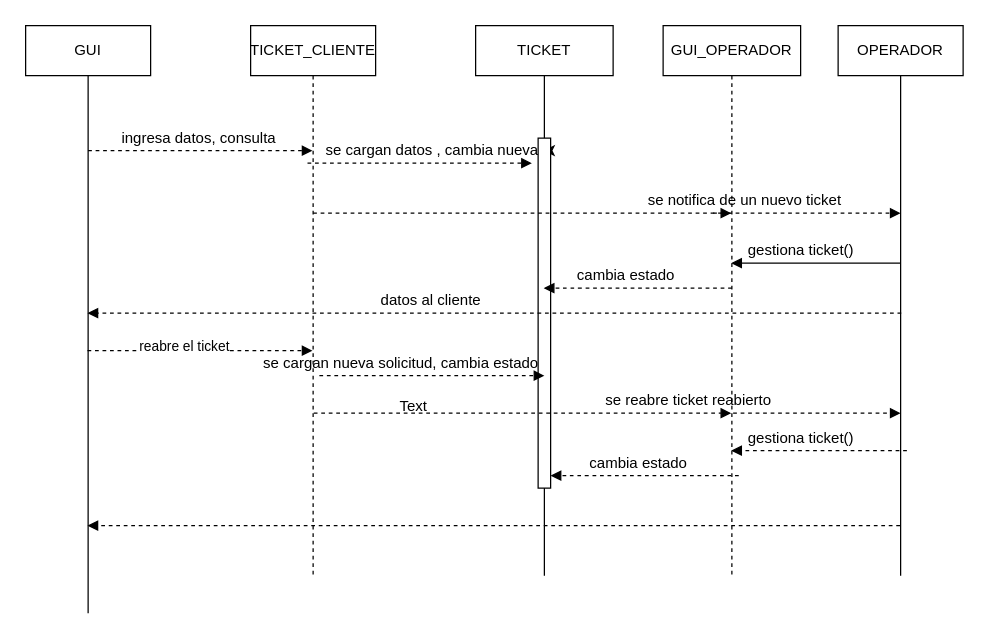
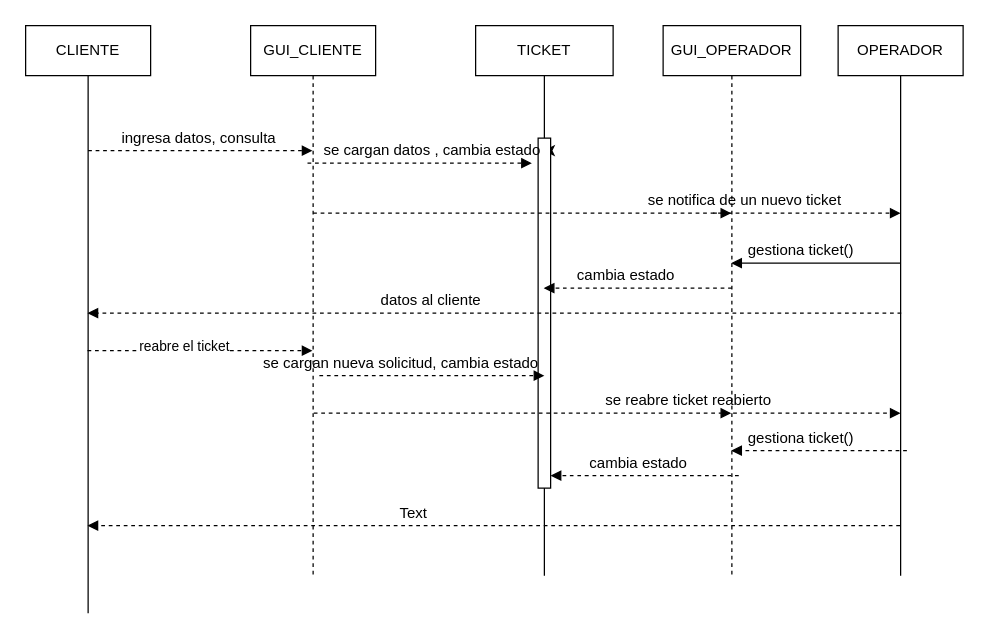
  <mxCell id="0" />
  <mxCell id="1" parent="0" />
- <mxCell id="2" value="TICKET_CLIENTE" style="shape=umlLifeline;perimeter=lifelinePerimeter;whiteSpace=wrap;html=1;container=1;collapsible=0;recursiveResize=0;outlineConnect=0;" vertex="1" parent="1"><mxGeometry x="200" y="20" width="100" height="440" as="geometry" /></mxCell>
- <mxCell id="3" value="GUI" style="shape=umlLifeline;perimeter=lifelinePerimeter;whiteSpace=wrap;html=1;container=1;collapsible=0;recursiveResize=0;outlineConnect=0;lifelineDashed=0;" vertex="1" parent="1"><mxGeometry x="20" y="20" width="100" height="470" as="geometry" /></mxCell>
+ <mxCell id="2" value="GUI_CLIENTE" style="shape=umlLifeline;perimeter=lifelinePerimeter;whiteSpace=wrap;html=1;container=1;collapsible=0;recursiveResize=0;outlineConnect=0;" vertex="1" parent="1"><mxGeometry x="200" y="20" width="100" height="440" as="geometry" /></mxCell>
+ <mxCell id="3" value="CLIENTE" style="shape=umlLifeline;perimeter=lifelinePerimeter;whiteSpace=wrap;html=1;container=1;collapsible=0;recursiveResize=0;outlineConnect=0;lifelineDashed=0;" vertex="1" parent="1"><mxGeometry x="20" y="20" width="100" height="470" as="geometry" /></mxCell>
  <mxCell id="4" value="TICKET" style="shape=umlLifeline;perimeter=lifelinePerimeter;whiteSpace=wrap;html=1;container=1;collapsible=0;recursiveResize=0;outlineConnect=0;lifelineDashed=0;" vertex="1" parent="1"><mxGeometry x="380" y="20" width="110" height="440" as="geometry" /></mxCell>
  <mxCell id="5" style="edgeStyle=none;html=1;startArrow=none;" edge="1" parent="4" source="8" target="4"><mxGeometry relative="1" as="geometry" /></mxCell>
  <mxCell id="6" value="" style="rounded=0;dashed=0;" vertex="1" parent="4"><mxGeometry x="50" y="90" width="10" height="280" as="geometry" /></mxCell>
  <mxCell id="7" value="" style="html=1;verticalAlign=bottom;labelBackgroundColor=none;endArrow=block;endFill=1;dashed=1;" edge="1" parent="4"><mxGeometry width="160" relative="1" as="geometry"><mxPoint x="-134.5" y="110" as="sourcePoint" /><mxPoint x="45" y="110" as="targetPoint" /></mxGeometry></mxCell>
- <mxCell id="8" value="se cargan datos , cambia nueva" style="text;html=1;align=center;verticalAlign=middle;resizable=0;points=[];autosize=1;strokeColor=none;fillColor=none;" vertex="1" parent="4"><mxGeometry x="-130" y="90" width="190" height="20" as="geometry" /></mxCell>
+ <mxCell id="8" value="se cargan datos , cambia estado" style="text;html=1;align=center;verticalAlign=middle;resizable=0;points=[];autosize=1;strokeColor=none;fillColor=none;" vertex="1" parent="4"><mxGeometry x="-130" y="90" width="190" height="20" as="geometry" /></mxCell>
  <mxCell id="9" value="" style="html=1;verticalAlign=bottom;labelBackgroundColor=none;endArrow=block;endFill=1;dashed=1;" edge="1" parent="4"><mxGeometry width="160" relative="1" as="geometry"><mxPoint x="-125" y="280" as="sourcePoint" /><mxPoint x="55" y="280" as="targetPoint" /><Array as="points" /></mxGeometry></mxCell>
  <mxCell id="10" value="" style="html=1;verticalAlign=bottom;labelBackgroundColor=none;endArrow=block;endFill=1;dashed=1;" edge="1" parent="4" target="11"><mxGeometry width="160" relative="1" as="geometry"><mxPoint x="-129.5" y="310" as="sourcePoint" /><mxPoint x="50" y="310" as="targetPoint" /></mxGeometry></mxCell>
  <mxCell id="11" value="GUI_OPERADOR" style="shape=umlLifeline;perimeter=lifelinePerimeter;whiteSpace=wrap;html=1;container=1;collapsible=0;recursiveResize=0;outlineConnect=0;" vertex="1" parent="1"><mxGeometry x="530" y="20" width="110" height="440" as="geometry" /></mxCell>
  <mxCell id="12" value="se notifica de un nuevo ticket" style="text;html=1;align=center;verticalAlign=middle;resizable=0;points=[];autosize=1;strokeColor=none;fillColor=none;" vertex="1" parent="11"><mxGeometry x="-20" y="130" width="170" height="20" as="geometry" /></mxCell>
  <mxCell id="13" value="" style="html=1;verticalAlign=bottom;labelBackgroundColor=none;endArrow=block;endFill=1;dashed=1;" edge="1" parent="11" target="4"><mxGeometry width="160" relative="1" as="geometry"><mxPoint x="55" y="210" as="sourcePoint" /><mxPoint x="-80" y="210" as="targetPoint" /><Array as="points"><mxPoint x="-74.5" y="210" /></Array></mxGeometry></mxCell>
  <mxCell id="14" value="" style="html=1;verticalAlign=bottom;labelBackgroundColor=none;endArrow=block;endFill=1;dashed=1;" edge="1" parent="11"><mxGeometry width="160" relative="1" as="geometry"><mxPoint x="60.5" y="360" as="sourcePoint" /><mxPoint x="-90" y="360" as="targetPoint" /><Array as="points"><mxPoint x="-69" y="360" /></Array></mxGeometry></mxCell>
  <mxCell id="15" value="OPERADOR" style="shape=umlLifeline;perimeter=lifelinePerimeter;whiteSpace=wrap;html=1;container=1;collapsible=0;recursiveResize=0;outlineConnect=0;lifelineDashed=0;" vertex="1" parent="1"><mxGeometry x="670" y="20" width="100" height="440" as="geometry" /></mxCell>
  <mxCell id="16" value="" style="html=1;verticalAlign=bottom;labelBackgroundColor=none;endArrow=block;endFill=1;dashed=1;" edge="1" parent="15"><mxGeometry width="160" relative="1" as="geometry"><mxPoint x="-100" y="150" as="sourcePoint" /><mxPoint x="50" y="150" as="targetPoint" /></mxGeometry></mxCell>
  <mxCell id="17" value="" style="html=1;verticalAlign=bottom;labelBackgroundColor=none;endArrow=block;endFill=1;dashed=1;" edge="1" parent="15" target="3"><mxGeometry width="160" relative="1" as="geometry"><mxPoint x="50.5" y="230" as="sourcePoint" /><mxPoint x="-100" y="230" as="targetPoint" /><Array as="points"><mxPoint x="-79" y="230" /></Array></mxGeometry></mxCell>
  <mxCell id="18" value="" style="html=1;verticalAlign=bottom;labelBackgroundColor=none;endArrow=block;endFill=1;dashed=1;" edge="1" parent="15"><mxGeometry width="160" relative="1" as="geometry"><mxPoint x="-90" y="310" as="sourcePoint" /><mxPoint x="50" y="310" as="targetPoint" /></mxGeometry></mxCell>
  <mxCell id="19" value="" style="html=1;verticalAlign=bottom;labelBackgroundColor=none;endArrow=block;endFill=1;dashed=1;" edge="1" parent="15" target="11"><mxGeometry width="160" relative="1" as="geometry"><mxPoint x="55" y="340" as="sourcePoint" /><mxPoint x="-80" y="340" as="targetPoint" /><Array as="points"><mxPoint x="-74.5" y="340" /></Array></mxGeometry></mxCell>
  <mxCell id="20" value="" style="html=1;verticalAlign=bottom;labelBackgroundColor=none;endArrow=block;endFill=1;dashed=1;" edge="1" parent="1" target="2"><mxGeometry width="160" relative="1" as="geometry"><mxPoint x="70" y="120" as="sourcePoint" /><mxPoint x="230" y="120" as="targetPoint" /></mxGeometry></mxCell>
  <mxCell id="21" value="ingresa datos, consulta&amp;nbsp;" style="text;html=1;align=center;verticalAlign=middle;resizable=0;points=[];autosize=1;strokeColor=none;fillColor=none;" vertex="1" parent="1"><mxGeometry x="90" y="100" width="140" height="20" as="geometry" /></mxCell>
  <mxCell id="22" value="" style="html=1;verticalAlign=bottom;labelBackgroundColor=none;endArrow=block;endFill=1;dashed=1;" edge="1" parent="1" target="11"><mxGeometry width="160" relative="1" as="geometry"><mxPoint x="250" y="170" as="sourcePoint" /><mxPoint x="429.5" y="169.5" as="targetPoint" /></mxGeometry></mxCell>
  <mxCell id="23" value="" style="html=1;verticalAlign=bottom;labelBackgroundColor=none;endArrow=block;endFill=1;dashed=0;" edge="1" parent="1" source="15" target="11"><mxGeometry width="160" relative="1" as="geometry"><mxPoint x="520" y="250" as="sourcePoint" /><mxPoint x="699.5" y="250" as="targetPoint" /><Array as="points"><mxPoint x="590" y="210" /></Array></mxGeometry></mxCell>
  <mxCell id="24" value="gestiona ticket()" style="text;html=1;align=center;verticalAlign=middle;resizable=0;points=[];autosize=1;strokeColor=none;fillColor=none;" vertex="1" parent="1"><mxGeometry x="590" y="190" width="100" height="20" as="geometry" /></mxCell>
  <mxCell id="25" value="cambia estado" style="text;html=1;align=center;verticalAlign=middle;resizable=0;points=[];autosize=1;strokeColor=none;fillColor=none;" vertex="1" parent="1"><mxGeometry x="455" y="210" width="90" height="20" as="geometry" /></mxCell>
  <mxCell id="26" value="datos al cliente" style="text;html=1;align=center;verticalAlign=middle;resizable=0;points=[];autosize=1;strokeColor=none;fillColor=none;" vertex="1" parent="1"><mxGeometry x="294" y="230" width="100" height="20" as="geometry" /></mxCell>
  <mxCell id="27" value="" style="html=1;verticalAlign=bottom;labelBackgroundColor=none;endArrow=block;endFill=1;dashed=1;" edge="1" parent="1" source="3" target="2"><mxGeometry width="160" relative="1" as="geometry"><mxPoint x="730.5" y="260" as="sourcePoint" /><mxPoint x="79.5" y="260" as="targetPoint" /><Array as="points"><mxPoint x="70" y="280" /></Array></mxGeometry></mxCell>
  <mxCell id="28" value="reabre el ticket" style="edgeLabel;html=1;align=center;verticalAlign=middle;resizable=0;points=[];" vertex="1" connectable="0" parent="27"><mxGeometry x="-0.15" y="4" relative="1" as="geometry"><mxPoint as="offset" /></mxGeometry></mxCell>
  <mxCell id="29" value="se cargan nueva solicitud, cambia estado" style="text;html=1;align=center;verticalAlign=middle;resizable=0;points=[];autosize=1;strokeColor=none;fillColor=none;" vertex="1" parent="1"><mxGeometry x="200" y="280" width="240" height="20" as="geometry" /></mxCell>
  <mxCell id="30" value="se reabre ticket reabierto" style="text;html=1;align=center;verticalAlign=middle;resizable=0;points=[];autosize=1;strokeColor=none;fillColor=none;" vertex="1" parent="1"><mxGeometry x="475" y="310" width="150" height="20" as="geometry" /></mxCell>
  <mxCell id="31" value="gestiona ticket()" style="text;html=1;align=center;verticalAlign=middle;resizable=0;points=[];autosize=1;strokeColor=none;fillColor=none;" vertex="1" parent="1"><mxGeometry x="590" y="340" width="100" height="20" as="geometry" /></mxCell>
  <mxCell id="32" value="cambia estado" style="text;html=1;align=center;verticalAlign=middle;resizable=0;points=[];autosize=1;strokeColor=none;fillColor=none;" vertex="1" parent="1"><mxGeometry x="465" y="360" width="90" height="20" as="geometry" /></mxCell>
  <mxCell id="33" value="" style="html=1;verticalAlign=bottom;labelBackgroundColor=none;endArrow=block;endFill=1;dashed=1;" edge="1" parent="1" source="15" target="3"><mxGeometry width="160" relative="1" as="geometry"><mxPoint x="730.5" y="260" as="sourcePoint" /><mxPoint x="79.5" y="260" as="targetPoint" /><Array as="points"><mxPoint x="700" y="420" /><mxPoint x="590" y="420" /><mxPoint x="340" y="420" /></Array></mxGeometry></mxCell>
- <mxCell id="34" value="Text" style="text;html=1;align=center;verticalAlign=middle;resizable=0;points=[];autosize=1;strokeColor=none;fillColor=none;" vertex="1" parent="1"><mxGeometry x="310" y="315" width="40" height="20" as="geometry" /></mxCell>
+ <mxCell id="34" value="Text" style="text;html=1;align=center;verticalAlign=middle;resizable=0;points=[];autosize=1;strokeColor=none;fillColor=none;" vertex="1" parent="1"><mxGeometry x="310" y="400" width="40" height="20" as="geometry" /></mxCell>
